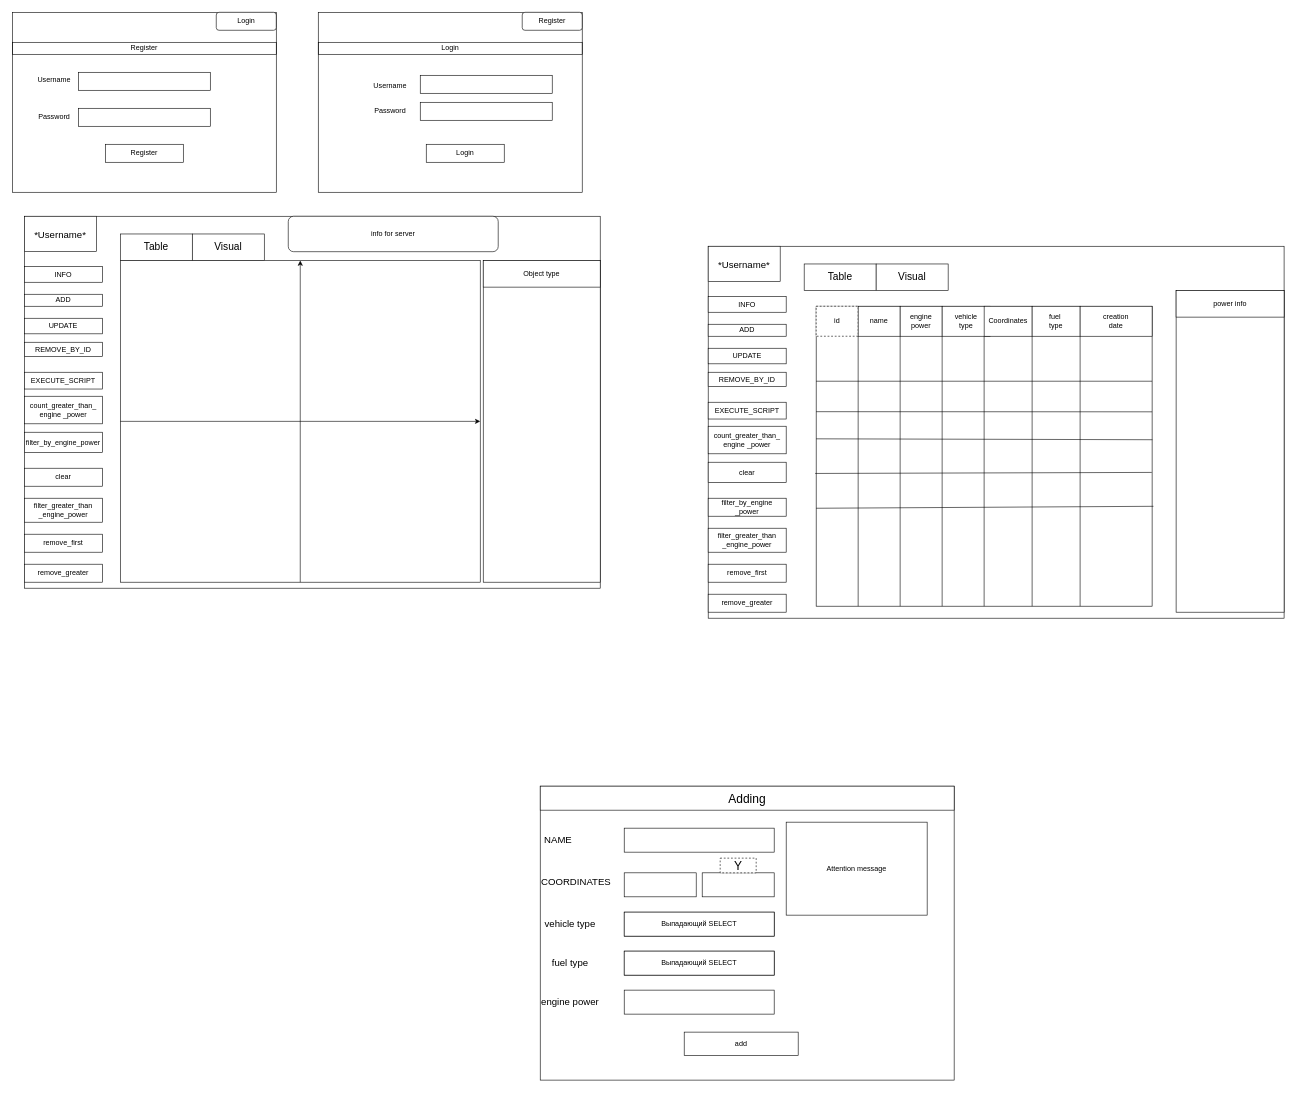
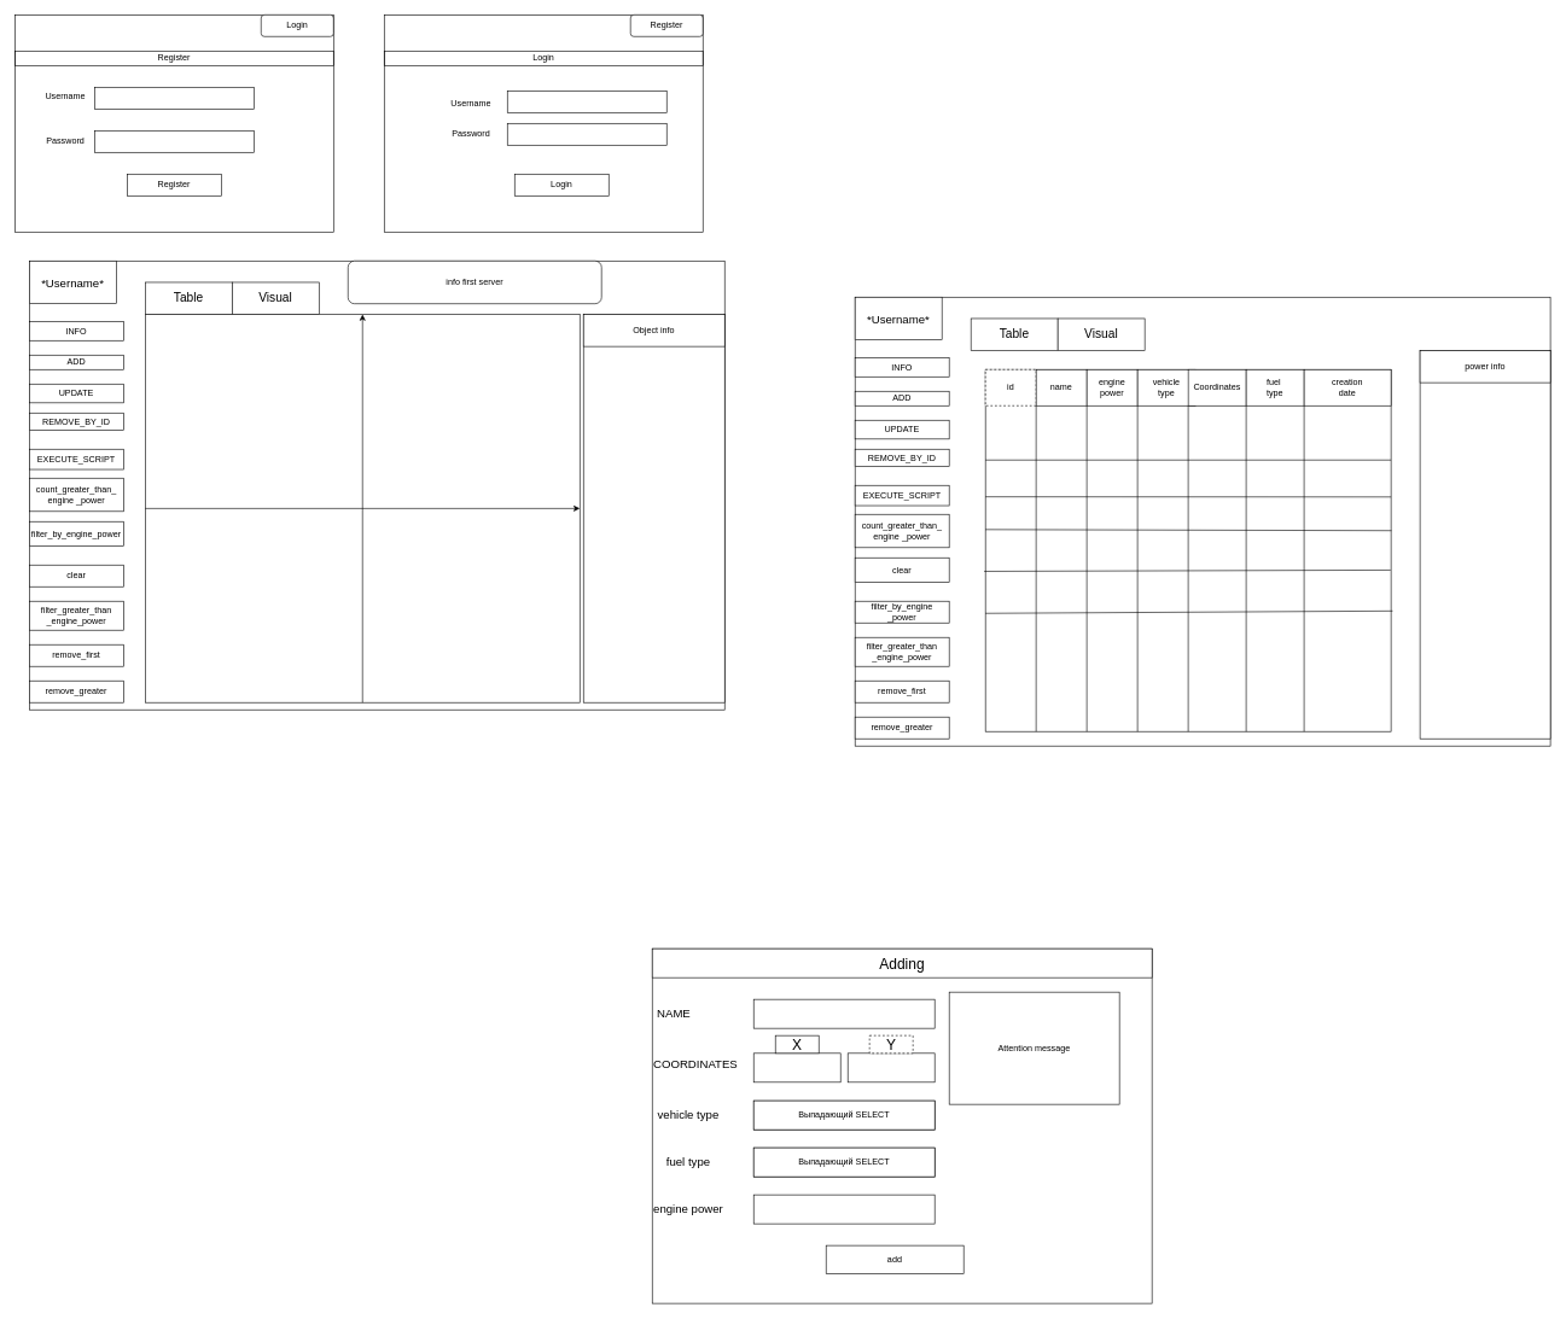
  <mxCell id="0" />
  <mxCell id="1" parent="0" />
  <mxCell id="2" value="" style="rounded=0;whiteSpace=wrap;html=1;" parent="1" vertex="1"><mxGeometry x="20" y="20" width="440" height="300" as="geometry" /></mxCell>
  <mxCell id="3" value="Login" style="rounded=1;whiteSpace=wrap;html=1;" parent="1" vertex="1"><mxGeometry x="360" y="20" width="100" height="30" as="geometry" /></mxCell>
  <mxCell id="4" value="Register" style="text;html=1;fillColor=none;align=center;verticalAlign=middle;whiteSpace=wrap;rounded=0;strokeColor=#000000;" parent="1" vertex="1"><mxGeometry x="20" y="70" width="440" height="20" as="geometry" /></mxCell>
  <mxCell id="5" value="" style="rounded=0;whiteSpace=wrap;html=1;" parent="1" vertex="1"><mxGeometry x="130" y="120" width="220" height="30" as="geometry" /></mxCell>
  <mxCell id="6" value="" style="rounded=0;whiteSpace=wrap;html=1;" parent="1" vertex="1"><mxGeometry x="130" y="180" width="220" height="30" as="geometry" /></mxCell>
  <mxCell id="7" value="Username" style="text;html=1;strokeColor=none;fillColor=none;align=center;verticalAlign=middle;whiteSpace=wrap;rounded=0;" parent="1" vertex="1"><mxGeometry x="50" y="120" width="80" height="25" as="geometry" /></mxCell>
  <mxCell id="8" value="Password" style="text;html=1;strokeColor=none;fillColor=none;align=center;verticalAlign=middle;whiteSpace=wrap;rounded=0;" parent="1" vertex="1"><mxGeometry x="50" y="180" width="80" height="30" as="geometry" /></mxCell>
  <mxCell id="9" value="" style="rounded=0;whiteSpace=wrap;html=1;" parent="1" vertex="1"><mxGeometry x="530" y="20" width="440" height="300" as="geometry" /></mxCell>
  <mxCell id="10" value="Register" style="rounded=1;whiteSpace=wrap;html=1;" parent="1" vertex="1"><mxGeometry x="870" y="20" width="100" height="30" as="geometry" /></mxCell>
  <mxCell id="11" value="Login" style="text;html=1;fillColor=none;align=center;verticalAlign=middle;whiteSpace=wrap;rounded=0;strokeColor=#000000;" parent="1" vertex="1"><mxGeometry x="530" y="70" width="440" height="20" as="geometry" /></mxCell>
  <mxCell id="12" value="" style="rounded=0;whiteSpace=wrap;html=1;" parent="1" vertex="1"><mxGeometry x="700" y="125" width="220" height="30" as="geometry" /></mxCell>
  <mxCell id="13" value="" style="rounded=0;whiteSpace=wrap;html=1;" parent="1" vertex="1"><mxGeometry x="700" y="170" width="220" height="30" as="geometry" /></mxCell>
  <mxCell id="14" value="Username" style="text;html=1;strokeColor=none;fillColor=none;align=center;verticalAlign=middle;whiteSpace=wrap;rounded=0;" parent="1" vertex="1"><mxGeometry x="615" y="130" width="70" height="25" as="geometry" /></mxCell>
  <mxCell id="15" value="Password" style="text;html=1;strokeColor=none;fillColor=none;align=center;verticalAlign=middle;whiteSpace=wrap;rounded=0;" parent="1" vertex="1"><mxGeometry x="620" y="170" width="60" height="30" as="geometry" /></mxCell>
  <mxCell id="16" value="Register" style="rounded=0;whiteSpace=wrap;html=1;strokeColor=#000000;" parent="1" vertex="1"><mxGeometry x="175" y="240" width="130" height="30" as="geometry" /></mxCell>
  <mxCell id="17" value="Login" style="rounded=0;whiteSpace=wrap;html=1;strokeColor=#000000;" parent="1" vertex="1"><mxGeometry x="710" y="240" width="130" height="30" as="geometry" /></mxCell>
  <mxCell id="18" value="" style="group" parent="1" vertex="1" connectable="0"><mxGeometry x="40" y="360" width="2100" height="840" as="geometry" /></mxCell>
  <mxCell id="19" value="" style="rounded=0;whiteSpace=wrap;html=1;strokeColor=#000000;" parent="18" vertex="1"><mxGeometry width="960" height="620" as="geometry" /></mxCell>
  <mxCell id="20" value="&lt;font style=&quot;font-size: 16px&quot;&gt;*Username*&lt;/font&gt;" style="rounded=0;whiteSpace=wrap;html=1;strokeColor=#000000;" parent="18" vertex="1"><mxGeometry width="120" height="59.055" as="geometry" /></mxCell>
  <mxCell id="21" value="" style="rounded=0;whiteSpace=wrap;html=1;strokeColor=#000000;" parent="18" vertex="1"><mxGeometry x="160" y="73.82" width="600" height="536.18" as="geometry" /></mxCell>
  <mxCell id="22" value="&lt;font style=&quot;font-size: 17px&quot;&gt;Table&lt;/font&gt;" style="rounded=0;whiteSpace=wrap;html=1;strokeColor=#000000;" parent="18" vertex="1"><mxGeometry x="160" y="29.527" width="120" height="44.291" as="geometry" /></mxCell>
  <mxCell id="23" value="&lt;font style=&quot;font-size: 17px&quot;&gt;Visual&lt;/font&gt;" style="rounded=0;whiteSpace=wrap;html=1;strokeColor=#000000;" parent="18" vertex="1"><mxGeometry x="280" y="29.527" width="120" height="44.291" as="geometry" /></mxCell>
  <mxCell id="24" value="INFO" style="rounded=0;whiteSpace=wrap;html=1;strokeColor=#000000;" parent="18" vertex="1"><mxGeometry y="84" width="130" height="26" as="geometry" /></mxCell>
  <mxCell id="25" value="ADD" style="rounded=0;whiteSpace=wrap;html=1;strokeColor=#000000;" parent="18" vertex="1"><mxGeometry y="130" width="130" height="20" as="geometry" /></mxCell>
  <mxCell id="26" value="UPDATE" style="rounded=0;whiteSpace=wrap;html=1;strokeColor=#000000;" parent="18" vertex="1"><mxGeometry y="170" width="130" height="26" as="geometry" /></mxCell>
  <mxCell id="27" value="REMOVE_BY_ID" style="rounded=0;whiteSpace=wrap;html=1;strokeColor=#000000;" parent="18" vertex="1"><mxGeometry y="210" width="130" height="24" as="geometry" /></mxCell>
  <mxCell id="28" value="EXECUTE_SCRIPT" style="rounded=0;whiteSpace=wrap;html=1;strokeColor=#000000;" parent="18" vertex="1"><mxGeometry y="260" width="130" height="28" as="geometry" /></mxCell>
  <mxCell id="29" value="count_greater_than_&lt;br&gt;engine _power" style="rounded=0;whiteSpace=wrap;html=1;strokeColor=#000000;" parent="18" vertex="1"><mxGeometry y="300" width="130" height="46" as="geometry" /></mxCell>
  <mxCell id="30" value="filter_by_engine_power" style="rounded=0;whiteSpace=wrap;html=1;strokeColor=#000000;" parent="18" vertex="1"><mxGeometry y="360" width="130" height="34" as="geometry" /></mxCell>
  <mxCell id="31" value="clear" style="rounded=0;whiteSpace=wrap;html=1;strokeColor=#000000;" parent="18" vertex="1"><mxGeometry y="420" width="130" height="30" as="geometry" /></mxCell>
  <mxCell id="32" value="" style="rounded=0;whiteSpace=wrap;html=1;strokeColor=#000000;" parent="18" vertex="1"><mxGeometry x="765" y="73.82" width="195" height="536.18" as="geometry" /></mxCell>
  <mxCell id="33" value="" style="endArrow=classic;html=1;entryX=0.5;entryY=0;entryDx=0;entryDy=0;exitX=0.5;exitY=1;exitDx=0;exitDy=0;" parent="18" source="21" target="21" edge="1"><mxGeometry width="50" height="50" relative="1" as="geometry"><mxPoint x="540" y="664.364" as="sourcePoint" /><mxPoint x="590" y="590.545" as="targetPoint" /></mxGeometry></mxCell>
  <mxCell id="34" value="" style="endArrow=classic;html=1;exitX=0;exitY=0.5;exitDx=0;exitDy=0;entryX=1;entryY=0.5;entryDx=0;entryDy=0;" parent="18" source="21" target="21" edge="1"><mxGeometry width="50" height="50" relative="1" as="geometry"><mxPoint x="540" y="664.364" as="sourcePoint" /><mxPoint x="590" y="590.545" as="targetPoint" /></mxGeometry></mxCell>
- <mxCell id="35" value="info for server" style="rounded=1;whiteSpace=wrap;html=1;strokeColor=#000000;" parent="18" vertex="1"><mxGeometry x="440" width="350" height="59.055" as="geometry" /></mxCell>
- <mxCell id="36" value="Object type" style="rounded=0;whiteSpace=wrap;html=1;strokeColor=#000000;" parent="18" vertex="1"><mxGeometry x="765" y="73.818" width="195" height="44.291" as="geometry" /></mxCell>
+ <mxCell id="35" value="info first server" style="rounded=1;whiteSpace=wrap;html=1;strokeColor=#000000;" parent="18" vertex="1"><mxGeometry x="440" width="350" height="59.055" as="geometry" /></mxCell>
+ <mxCell id="36" value="Object info" style="rounded=0;whiteSpace=wrap;html=1;strokeColor=#000000;" parent="18" vertex="1"><mxGeometry x="765" y="73.818" width="195" height="44.291" as="geometry" /></mxCell>
  <mxCell id="37" value="filter_greater_than&lt;br&gt;_engine_power" style="rounded=0;whiteSpace=wrap;html=1;strokeColor=#000000;" vertex="1" parent="18"><mxGeometry y="470" width="130" height="40" as="geometry" /></mxCell>
  <mxCell id="38" value="remove_first" style="rounded=0;whiteSpace=wrap;html=1;strokeColor=#000000;" vertex="1" parent="18"><mxGeometry y="530" width="130" height="30" as="geometry" /></mxCell>
  <mxCell id="39" value="remove_greater" style="rounded=0;whiteSpace=wrap;html=1;strokeColor=#000000;" vertex="1" parent="18"><mxGeometry y="580" width="130" height="30" as="geometry" /></mxCell>
  <mxCell id="40" value="" style="rounded=0;whiteSpace=wrap;html=1;strokeColor=#000000;" vertex="1" parent="18"><mxGeometry x="1140" y="50" width="960" height="620" as="geometry" /></mxCell>
  <mxCell id="41" value="&lt;font style=&quot;font-size: 16px&quot;&gt;*Username*&lt;/font&gt;" style="rounded=0;whiteSpace=wrap;html=1;strokeColor=#000000;" vertex="1" parent="18"><mxGeometry x="1140" y="50" width="120" height="59.055" as="geometry" /></mxCell>
  <mxCell id="42" value="&lt;font style=&quot;font-size: 17px&quot;&gt;Table&lt;/font&gt;" style="rounded=0;whiteSpace=wrap;html=1;strokeColor=#000000;" vertex="1" parent="18"><mxGeometry x="1300" y="79.527" width="120" height="44.291" as="geometry" /></mxCell>
  <mxCell id="43" value="&lt;font style=&quot;font-size: 17px&quot;&gt;Visual&lt;/font&gt;" style="rounded=0;whiteSpace=wrap;html=1;strokeColor=#000000;" vertex="1" parent="18"><mxGeometry x="1420" y="79.527" width="120" height="44.291" as="geometry" /></mxCell>
  <mxCell id="44" value="INFO" style="rounded=0;whiteSpace=wrap;html=1;strokeColor=#000000;" vertex="1" parent="18"><mxGeometry x="1140" y="134" width="130" height="26" as="geometry" /></mxCell>
  <mxCell id="45" value="ADD" style="rounded=0;whiteSpace=wrap;html=1;strokeColor=#000000;" vertex="1" parent="18"><mxGeometry x="1140" y="180" width="130" height="20" as="geometry" /></mxCell>
  <mxCell id="46" value="UPDATE" style="rounded=0;whiteSpace=wrap;html=1;strokeColor=#000000;" vertex="1" parent="18"><mxGeometry x="1140" y="220" width="130" height="26" as="geometry" /></mxCell>
  <mxCell id="47" value="REMOVE_BY_ID" style="rounded=0;whiteSpace=wrap;html=1;strokeColor=#000000;" vertex="1" parent="18"><mxGeometry x="1140" y="260" width="130" height="24" as="geometry" /></mxCell>
  <mxCell id="48" value="EXECUTE_SCRIPT" style="rounded=0;whiteSpace=wrap;html=1;strokeColor=#000000;" vertex="1" parent="18"><mxGeometry x="1140" y="310" width="130" height="28" as="geometry" /></mxCell>
  <mxCell id="49" value="count_greater_than_&lt;br&gt;engine _power" style="rounded=0;whiteSpace=wrap;html=1;strokeColor=#000000;" vertex="1" parent="18"><mxGeometry x="1140" y="350" width="130" height="46" as="geometry" /></mxCell>
  <mxCell id="50" value="clear" style="rounded=0;whiteSpace=wrap;html=1;strokeColor=#000000;" vertex="1" parent="18"><mxGeometry x="1140" y="410" width="130" height="34" as="geometry" /></mxCell>
  <mxCell id="51" value="filter_by_engine&lt;br&gt;_power" style="rounded=0;whiteSpace=wrap;html=1;strokeColor=#000000;" vertex="1" parent="18"><mxGeometry x="1140" y="470" width="130" height="30" as="geometry" /></mxCell>
  <mxCell id="52" value="" style="rounded=0;whiteSpace=wrap;html=1;strokeColor=#000000;" vertex="1" parent="18"><mxGeometry x="1920" y="123.82" width="180" height="536.18" as="geometry" /></mxCell>
  <mxCell id="53" value="power info" style="rounded=0;whiteSpace=wrap;html=1;strokeColor=#000000;" vertex="1" parent="18"><mxGeometry x="1920" y="123.82" width="180" height="44.29" as="geometry" /></mxCell>
  <mxCell id="54" value="filter_greater_than&lt;br&gt;_engine_power" style="rounded=0;whiteSpace=wrap;html=1;strokeColor=#000000;" vertex="1" parent="18"><mxGeometry x="1140" y="520" width="130" height="40" as="geometry" /></mxCell>
  <mxCell id="55" value="remove_first" style="rounded=0;whiteSpace=wrap;html=1;strokeColor=#000000;" vertex="1" parent="18"><mxGeometry x="1140" y="580" width="130" height="30" as="geometry" /></mxCell>
  <mxCell id="56" value="remove_greater" style="rounded=0;whiteSpace=wrap;html=1;strokeColor=#000000;" vertex="1" parent="18"><mxGeometry x="1140" y="630" width="130" height="30" as="geometry" /></mxCell>
  <mxCell id="57" value="" style="rounded=0;whiteSpace=wrap;html=1;" vertex="1" parent="18"><mxGeometry x="1320" y="150" width="560" height="500" as="geometry" /></mxCell>
  <mxCell id="58" value="" style="endArrow=none;html=1;rounded=0;exitX=1;exitY=0.25;exitDx=0;exitDy=0;entryX=0;entryY=0.25;entryDx=0;entryDy=0;" edge="1" parent="18" source="57" target="57"><mxGeometry width="50" height="50" relative="1" as="geometry"><mxPoint x="1600" y="320" as="sourcePoint" /><mxPoint x="1650" y="270" as="targetPoint" /></mxGeometry></mxCell>
  <mxCell id="59" value="" style="endArrow=none;html=1;rounded=0;exitX=-0.001;exitY=0.126;exitDx=0;exitDy=0;exitPerimeter=0;" edge="1" parent="18"><mxGeometry width="50" height="50" relative="1" as="geometry"><mxPoint x="1320.0" y="325.75" as="sourcePoint" /><mxPoint x="1880" y="326" as="targetPoint" /></mxGeometry></mxCell>
  <mxCell id="60" value="" style="endArrow=none;html=1;rounded=0;entryX=1.001;entryY=0.445;entryDx=0;entryDy=0;entryPerimeter=0;" edge="1" parent="18" target="57"><mxGeometry width="50" height="50" relative="1" as="geometry"><mxPoint x="1320" y="371" as="sourcePoint" /><mxPoint x="1840.0" y="371.25" as="targetPoint" /></mxGeometry></mxCell>
  <mxCell id="61" value="" style="endArrow=none;html=1;rounded=0;exitX=-0.001;exitY=0.126;exitDx=0;exitDy=0;exitPerimeter=0;entryX=0.999;entryY=0.554;entryDx=0;entryDy=0;entryPerimeter=0;" edge="1" parent="18" target="57"><mxGeometry width="50" height="50" relative="1" as="geometry"><mxPoint x="1318.29" y="428.75" as="sourcePoint" /><mxPoint x="1840" y="425" as="targetPoint" /></mxGeometry></mxCell>
  <mxCell id="62" value="" style="endArrow=none;html=1;rounded=0;exitX=-0.001;exitY=0.126;exitDx=0;exitDy=0;exitPerimeter=0;entryX=1.004;entryY=0.667;entryDx=0;entryDy=0;entryPerimeter=0;" edge="1" parent="18" target="57"><mxGeometry width="50" height="50" relative="1" as="geometry"><mxPoint x="1320.0" y="486.75" as="sourcePoint" /><mxPoint x="1891.71" y="483.25" as="targetPoint" /></mxGeometry></mxCell>
  <mxCell id="63" value="" style="endArrow=none;html=1;rounded=0;exitX=0.5;exitY=0;exitDx=0;exitDy=0;entryX=0.5;entryY=1;entryDx=0;entryDy=0;" edge="1" parent="18" source="57" target="57"><mxGeometry width="50" height="50" relative="1" as="geometry"><mxPoint x="1400.0" y="546.75" as="sourcePoint" /><mxPoint x="1971.71" y="543.25" as="targetPoint" /></mxGeometry></mxCell>
  <mxCell id="64" value="" style="endArrow=none;html=1;rounded=0;exitX=0.5;exitY=0;exitDx=0;exitDy=0;entryX=0.5;entryY=1;entryDx=0;entryDy=0;" edge="1" parent="18"><mxGeometry width="50" height="50" relative="1" as="geometry"><mxPoint x="1680" y="150" as="sourcePoint" /><mxPoint x="1680" y="650" as="targetPoint" /></mxGeometry></mxCell>
  <mxCell id="65" value="" style="endArrow=none;html=1;rounded=0;exitX=0.5;exitY=0;exitDx=0;exitDy=0;entryX=0.5;entryY=1;entryDx=0;entryDy=0;" edge="1" parent="18"><mxGeometry width="50" height="50" relative="1" as="geometry"><mxPoint x="1760" y="150" as="sourcePoint" /><mxPoint x="1760" y="650" as="targetPoint" /></mxGeometry></mxCell>
  <mxCell id="66" value="" style="endArrow=none;html=1;rounded=0;exitX=0.5;exitY=0;exitDx=0;exitDy=0;entryX=0.5;entryY=1;entryDx=0;entryDy=0;" edge="1" parent="18"><mxGeometry width="50" height="50" relative="1" as="geometry"><mxPoint x="1530" y="150" as="sourcePoint" /><mxPoint x="1530" y="650" as="targetPoint" /></mxGeometry></mxCell>
  <mxCell id="67" value="" style="endArrow=none;html=1;rounded=0;exitX=0.5;exitY=0;exitDx=0;exitDy=0;entryX=0.5;entryY=1;entryDx=0;entryDy=0;" edge="1" parent="18"><mxGeometry width="50" height="50" relative="1" as="geometry"><mxPoint x="1390" y="150" as="sourcePoint" /><mxPoint x="1390" y="650" as="targetPoint" /></mxGeometry></mxCell>
  <mxCell id="68" value="" style="endArrow=none;html=1;rounded=0;exitX=0.5;exitY=0;exitDx=0;exitDy=0;entryX=0.5;entryY=1;entryDx=0;entryDy=0;" edge="1" parent="18"><mxGeometry width="50" height="50" relative="1" as="geometry"><mxPoint x="1460" y="150" as="sourcePoint" /><mxPoint x="1460" y="650" as="targetPoint" /></mxGeometry></mxCell>
  <mxCell id="69" value="id" style="rounded=0;whiteSpace=wrap;html=1;dashed=1;" vertex="1" parent="18"><mxGeometry x="1320" y="150" width="70" height="50" as="geometry" /></mxCell>
  <mxCell id="70" value="name" style="rounded=0;whiteSpace=wrap;html=1;" vertex="1" parent="18"><mxGeometry x="1390" y="150" width="70" height="50" as="geometry" /></mxCell>
  <mxCell id="71" value="engine power" style="rounded=0;whiteSpace=wrap;html=1;" vertex="1" parent="18"><mxGeometry x="1460" y="150" width="70" height="50" as="geometry" /></mxCell>
  <mxCell id="72" value="vehicle &lt;br&gt;type" style="rounded=0;whiteSpace=wrap;html=1;" vertex="1" parent="18"><mxGeometry x="1530" y="150" width="80" height="50" as="geometry" /></mxCell>
  <mxCell id="73" value="Coordinates" style="rounded=0;whiteSpace=wrap;html=1;" vertex="1" parent="18"><mxGeometry x="1600" y="150" width="80" height="50" as="geometry" /></mxCell>
  <mxCell id="74" value="fuel&amp;nbsp;&lt;br&gt;type" style="rounded=0;whiteSpace=wrap;html=1;" vertex="1" parent="18"><mxGeometry x="1680" y="150" width="80" height="50" as="geometry" /></mxCell>
  <mxCell id="75" value="creation&lt;br&gt;date" style="rounded=0;whiteSpace=wrap;html=1;" vertex="1" parent="18"><mxGeometry x="1760" y="150" width="120" height="50" as="geometry" /></mxCell>
  <mxCell id="76" value="" style="group" parent="1" vertex="1" connectable="0"><mxGeometry x="900" y="1310" width="690" height="490" as="geometry" /></mxCell>
  <mxCell id="77" value="" style="rounded=0;whiteSpace=wrap;html=1;strokeColor=#000000;" parent="76" vertex="1"><mxGeometry width="690" height="490" as="geometry" /></mxCell>
  <mxCell id="78" value="&lt;font style=&quot;font-size: 20px&quot;&gt;Adding&lt;/font&gt;" style="rounded=0;whiteSpace=wrap;html=1;strokeColor=#000000;" parent="76" vertex="1"><mxGeometry width="690" height="40" as="geometry" /></mxCell>
  <mxCell id="79" value="Attention message" style="rounded=0;whiteSpace=wrap;html=1;strokeColor=#000000;fillColor=#ffffff;" parent="76" vertex="1"><mxGeometry x="410" y="60" width="235" height="155" as="geometry" /></mxCell>
  <mxCell id="80" value="add" style="rounded=0;whiteSpace=wrap;html=1;strokeColor=#000000;" parent="76" vertex="1"><mxGeometry x="240" y="410" width="190" height="39" as="geometry" /></mxCell>
  <mxCell id="81" value="" style="rounded=0;whiteSpace=wrap;html=1;strokeColor=#000000;" parent="76" vertex="1"><mxGeometry x="140" y="144.5" width="120" height="40" as="geometry" /></mxCell>
  <mxCell id="82" value="&lt;font style=&quot;font-size: 16px&quot;&gt;COORDINATES&lt;/font&gt;" style="text;html=1;strokeColor=none;fillColor=none;align=center;verticalAlign=middle;whiteSpace=wrap;rounded=0;" parent="76" vertex="1"><mxGeometry y="144.5" width="120" height="29" as="geometry" /></mxCell>
  <mxCell id="83" value="" style="rounded=0;whiteSpace=wrap;html=1;strokeColor=#000000;" parent="76" vertex="1"><mxGeometry x="140" y="70" width="250" height="40" as="geometry" /></mxCell>
  <mxCell id="84" value="&lt;font style=&quot;font-size: 16px&quot;&gt;NAME&lt;/font&gt;" style="text;html=1;strokeColor=none;fillColor=none;align=center;verticalAlign=middle;whiteSpace=wrap;rounded=0;" parent="76" vertex="1"><mxGeometry y="75" width="60" height="30" as="geometry" /></mxCell>
  <mxCell id="85" value="" style="rounded=0;whiteSpace=wrap;html=1;strokeColor=#000000;" parent="76" vertex="1"><mxGeometry x="270" y="144.5" width="120" height="40" as="geometry" /></mxCell>
+ <mxCell id="86" value="&lt;font style=&quot;font-size: 20px&quot;&gt;X&lt;/font&gt;" style="rounded=0;whiteSpace=wrap;html=1;strokeColor=#000000;fillColor=#ffffff;" parent="76" vertex="1"><mxGeometry x="170" y="120" width="60" height="24.5" as="geometry" /></mxCell>
  <mxCell id="87" value="&lt;font style=&quot;font-size: 20px&quot;&gt;Y&lt;/font&gt;" style="rounded=0;whiteSpace=wrap;html=1;strokeColor=#000000;fillColor=#ffffff;dashed=1;" parent="76" vertex="1"><mxGeometry x="300" y="120" width="60" height="24.5" as="geometry" /></mxCell>
  <mxCell id="88" value="" style="rounded=0;whiteSpace=wrap;html=1;strokeColor=#000000;" parent="76" vertex="1"><mxGeometry x="140" y="210" width="250" height="40" as="geometry" /></mxCell>
  <mxCell id="89" value="&lt;span style=&quot;font-size: 16px&quot;&gt;vehicle type&lt;br&gt;&lt;/span&gt;" style="text;html=1;strokeColor=none;fillColor=none;align=center;verticalAlign=middle;whiteSpace=wrap;rounded=0;" parent="76" vertex="1"><mxGeometry y="215" width="100" height="30" as="geometry" /></mxCell>
  <mxCell id="90" value="" style="rounded=0;whiteSpace=wrap;html=1;strokeColor=#000000;" parent="76" vertex="1"><mxGeometry x="140" y="275" width="250" height="40" as="geometry" /></mxCell>
  <mxCell id="91" value="&lt;span style=&quot;font-size: 16px&quot;&gt;fuel type&lt;br&gt;&lt;/span&gt;" style="text;html=1;strokeColor=none;fillColor=none;align=center;verticalAlign=middle;whiteSpace=wrap;rounded=0;" parent="76" vertex="1"><mxGeometry y="280" width="100" height="30" as="geometry" /></mxCell>
  <mxCell id="92" value="Выпадающий SELECT" style="rounded=0;whiteSpace=wrap;html=1;strokeColor=#000000;" parent="76" vertex="1"><mxGeometry x="140" y="275" width="250" height="40" as="geometry" /></mxCell>
  <mxCell id="93" value="&lt;span style=&quot;font-size: 16px&quot;&gt;engine power&lt;br&gt;&lt;/span&gt;" style="text;html=1;strokeColor=none;fillColor=none;align=center;verticalAlign=middle;whiteSpace=wrap;rounded=0;" parent="76" vertex="1"><mxGeometry y="345" width="100" height="30" as="geometry" /></mxCell>
  <mxCell id="94" value="Выпадающий SELECT" style="rounded=0;whiteSpace=wrap;html=1;strokeColor=#000000;" parent="76" vertex="1"><mxGeometry x="140" y="210" width="250" height="40" as="geometry" /></mxCell>
  <mxCell id="95" value="" style="rounded=0;whiteSpace=wrap;html=1;strokeColor=#000000;" vertex="1" parent="76"><mxGeometry x="140" y="340" width="250" height="40" as="geometry" /></mxCell>
  <mxCell id="96" style="edgeStyle=orthogonalEdgeStyle;rounded=0;orthogonalLoop=1;jettySize=auto;html=1;exitX=0.5;exitY=1;exitDx=0;exitDy=0;" edge="1" parent="1" source="13" target="13"><mxGeometry relative="1" as="geometry" /></mxCell>
